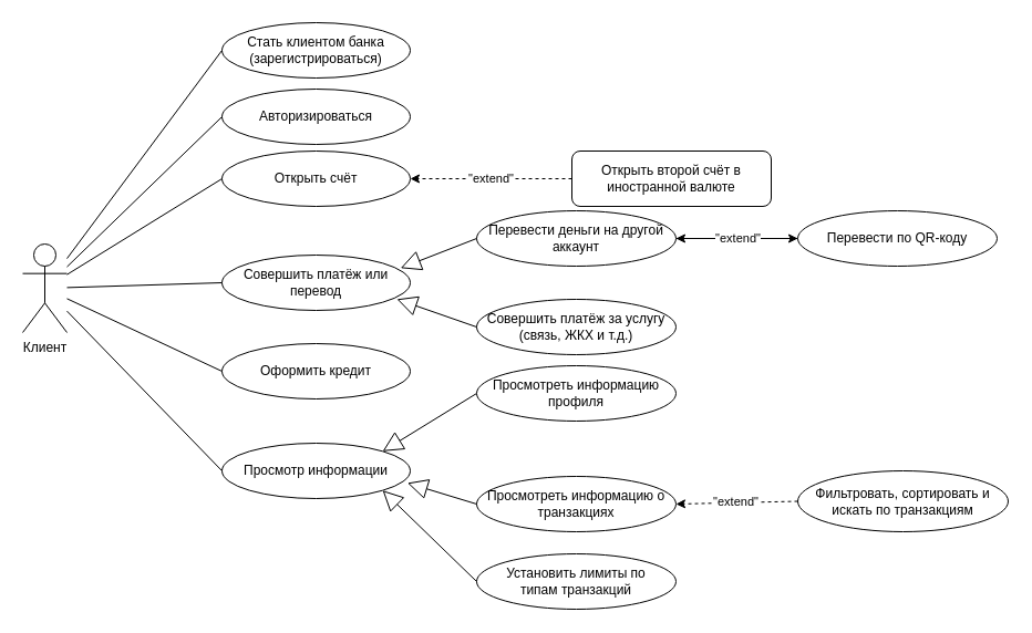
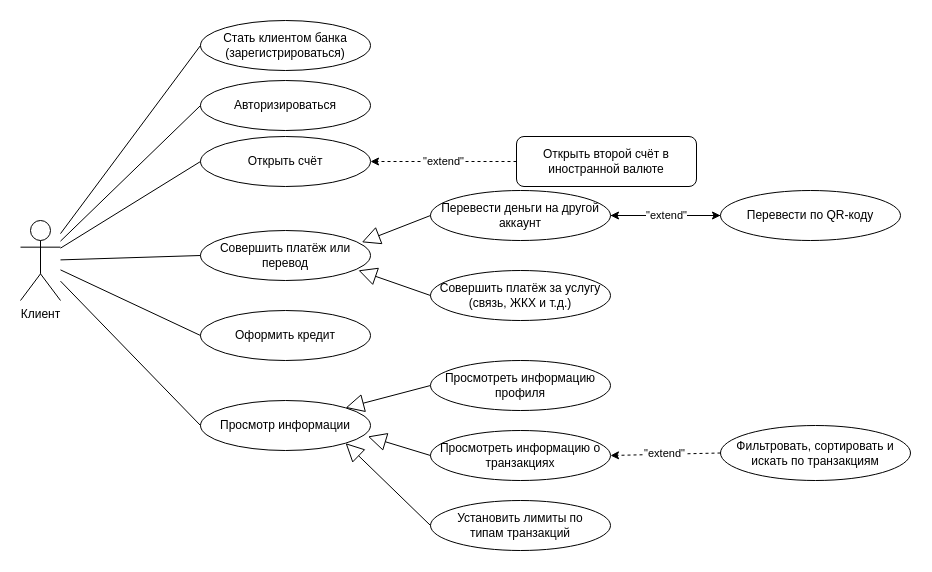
  <mxCell id="0" />
  <mxCell id="1" parent="0" />
  <mxCell id="2" value="Клиент" style="shape=umlActor;verticalLabelPosition=bottom;verticalAlign=top;html=1;" parent="1" vertex="1"><mxGeometry x="20" y="220" width="40" height="80" as="geometry" /></mxCell>
  <mxCell id="3" value="Стать клиентом банка (зарегистрироваться)" style="ellipse;whiteSpace=wrap;html=1;" parent="1" vertex="1"><mxGeometry x="200" y="20" width="170" height="50" as="geometry" /></mxCell>
  <mxCell id="4" value="Совершить платёж или перевод" style="ellipse;whiteSpace=wrap;html=1;" parent="1" vertex="1"><mxGeometry x="200" y="230" width="170" height="50" as="geometry" /></mxCell>
  <mxCell id="5" value="" style="edgeStyle=orthogonalEdgeStyle;rounded=0;orthogonalLoop=1;jettySize=auto;html=1;" edge="1" parent="1" source="6" target="12"><mxGeometry relative="1" as="geometry" /></mxCell>
  <mxCell id="6" value="Перевести деньги на другой аккаунт" style="ellipse;whiteSpace=wrap;html=1;" parent="1" vertex="1"><mxGeometry x="430" y="190" width="180" height="50" as="geometry" /></mxCell>
  <mxCell id="7" value="Совершить платёж за услугу (связь, ЖКХ и т.д.)" style="ellipse;whiteSpace=wrap;html=1;" parent="1" vertex="1"><mxGeometry x="430" y="270" width="180" height="50" as="geometry" /></mxCell>
  <mxCell id="8" value="" style="endArrow=block;endSize=16;endFill=0;html=1;rounded=0;entryX=0.949;entryY=0.236;entryDx=0;entryDy=0;entryPerimeter=0;exitX=0;exitY=0.5;exitDx=0;exitDy=0;" parent="1" source="6" target="4" edge="1"><mxGeometry width="160" relative="1" as="geometry"><mxPoint x="480" y="230" as="sourcePoint" /><mxPoint x="640" y="230" as="targetPoint" /></mxGeometry></mxCell>
  <mxCell id="9" value="" style="endArrow=block;endSize=16;endFill=0;html=1;rounded=0;entryX=0.929;entryY=0.797;entryDx=0;entryDy=0;entryPerimeter=0;exitX=0;exitY=0.5;exitDx=0;exitDy=0;" parent="1" source="7" target="4" edge="1"><mxGeometry width="160" relative="1" as="geometry"><mxPoint x="440" y="215" as="sourcePoint" /><mxPoint x="371" y="252" as="targetPoint" /></mxGeometry></mxCell>
  <mxCell id="10" value="" style="endArrow=classic;html=1;rounded=0;entryX=1;entryY=0.5;entryDx=0;entryDy=0;exitX=0;exitY=0.5;exitDx=0;exitDy=0;dashed=1;" parent="1" source="12" target="6" edge="1"><mxGeometry width="50" height="50" relative="1" as="geometry"><mxPoint x="670" y="240" as="sourcePoint" /><mxPoint x="750" y="120" as="targetPoint" /></mxGeometry></mxCell>
  <mxCell id="11" value="&quot;extend&quot;" style="edgeLabel;html=1;align=center;verticalAlign=middle;resizable=0;points=[];" parent="10" vertex="1" connectable="0"><mxGeometry x="0.009" y="-1" relative="1" as="geometry"><mxPoint as="offset" /></mxGeometry></mxCell>
  <mxCell id="12" value="Перевести по QR-коду" style="ellipse;whiteSpace=wrap;html=1;" parent="1" vertex="1"><mxGeometry x="720" y="190" width="180" height="50" as="geometry" /></mxCell>
  <mxCell id="13" value="Авторизироваться" style="ellipse;whiteSpace=wrap;html=1;" parent="1" vertex="1"><mxGeometry x="200" y="80" width="170" height="50" as="geometry" /></mxCell>
  <mxCell id="14" value="Оформить кредит" style="ellipse;whiteSpace=wrap;html=1;" parent="1" vertex="1"><mxGeometry x="200" y="310" width="170" height="50" as="geometry" /></mxCell>
  <mxCell id="15" value="Просмотр информации" style="ellipse;whiteSpace=wrap;html=1;" parent="1" vertex="1"><mxGeometry x="200" y="400" width="170" height="50" as="geometry" /></mxCell>
  <mxCell id="16" value="" style="endArrow=block;endSize=16;endFill=0;html=1;rounded=0;entryX=1;entryY=0;entryDx=0;entryDy=0;exitX=0;exitY=0.5;exitDx=0;exitDy=0;" parent="1" source="17" target="15" edge="1"><mxGeometry width="160" relative="1" as="geometry"><mxPoint x="440" y="370" as="sourcePoint" /><mxPoint x="368" y="280" as="targetPoint" /></mxGeometry></mxCell>
- <mxCell id="17" value="Просмотреть информацию профиля" style="ellipse;whiteSpace=wrap;html=1;" parent="1" vertex="1"><mxGeometry x="430" y="330" width="180" height="50" as="geometry" /></mxCell>
+ <mxCell id="17" value="Просмотреть информацию профиля" style="ellipse;whiteSpace=wrap;html=1;" parent="1" vertex="1"><mxGeometry x="430" y="360" width="180" height="50" as="geometry" /></mxCell>
  <mxCell id="18" value="Просмотреть информацию о транзакциях" style="ellipse;whiteSpace=wrap;html=1;" parent="1" vertex="1"><mxGeometry x="430" y="430" width="180" height="50" as="geometry" /></mxCell>
  <mxCell id="19" value="" style="endArrow=block;endSize=16;endFill=0;html=1;rounded=0;entryX=0.985;entryY=0.719;entryDx=0;entryDy=0;exitX=0;exitY=0.5;exitDx=0;exitDy=0;entryPerimeter=0;" parent="1" source="18" target="15" edge="1"><mxGeometry width="160" relative="1" as="geometry"><mxPoint x="440" y="385" as="sourcePoint" /><mxPoint x="355" y="417" as="targetPoint" /></mxGeometry></mxCell>
  <mxCell id="20" value="Фильтровать, сортировать и искать по транзакциям" style="ellipse;whiteSpace=wrap;html=1;" parent="1" vertex="1"><mxGeometry x="720" y="425" width="190" height="55" as="geometry" /></mxCell>
  <mxCell id="21" value="" style="endArrow=classic;html=1;rounded=0;entryX=1;entryY=0.5;entryDx=0;entryDy=0;exitX=0;exitY=0.5;exitDx=0;exitDy=0;dashed=1;" parent="1" source="20" target="18" edge="1"><mxGeometry width="50" height="50" relative="1" as="geometry"><mxPoint x="730" y="225" as="sourcePoint" /><mxPoint x="620" y="225" as="targetPoint" /></mxGeometry></mxCell>
  <mxCell id="22" value="&quot;extend&quot;" style="edgeLabel;html=1;align=center;verticalAlign=middle;resizable=0;points=[];" parent="21" vertex="1" connectable="0"><mxGeometry x="0.009" y="-1" relative="1" as="geometry"><mxPoint as="offset" /></mxGeometry></mxCell>
  <mxCell id="23" value="" style="endArrow=none;html=1;rounded=0;entryX=0;entryY=0.5;entryDx=0;entryDy=0;" parent="1" source="2" target="3" edge="1"><mxGeometry width="50" height="50" relative="1" as="geometry"><mxPoint x="440" y="370" as="sourcePoint" /><mxPoint x="490" y="320" as="targetPoint" /></mxGeometry></mxCell>
  <mxCell id="24" value="" style="endArrow=none;html=1;rounded=0;entryX=0;entryY=0.5;entryDx=0;entryDy=0;" parent="1" source="2" target="13" edge="1"><mxGeometry width="50" height="50" relative="1" as="geometry"><mxPoint x="70" y="252" as="sourcePoint" /><mxPoint x="210" y="125" as="targetPoint" /></mxGeometry></mxCell>
  <mxCell id="25" value="" style="endArrow=none;html=1;rounded=0;entryX=0;entryY=0.5;entryDx=0;entryDy=0;" parent="1" source="2" target="4" edge="1"><mxGeometry width="50" height="50" relative="1" as="geometry"><mxPoint x="120" y="310" as="sourcePoint" /><mxPoint x="210" y="195" as="targetPoint" /></mxGeometry></mxCell>
  <mxCell id="26" value="" style="endArrow=none;html=1;rounded=0;entryX=0;entryY=0.5;entryDx=0;entryDy=0;" parent="1" source="2" target="14" edge="1"><mxGeometry width="50" height="50" relative="1" as="geometry"><mxPoint x="120" y="400" as="sourcePoint" /><mxPoint x="210" y="265" as="targetPoint" /></mxGeometry></mxCell>
  <mxCell id="27" value="" style="endArrow=none;html=1;rounded=0;entryX=0;entryY=0.5;entryDx=0;entryDy=0;" parent="1" source="2" target="15" edge="1"><mxGeometry width="50" height="50" relative="1" as="geometry"><mxPoint x="60" y="460" as="sourcePoint" /><mxPoint x="210" y="345" as="targetPoint" /></mxGeometry></mxCell>
  <mxCell id="28" value="Установить лимиты по &lt;br&gt;типам транзакций" style="ellipse;whiteSpace=wrap;html=1;" parent="1" vertex="1"><mxGeometry x="430" y="500" width="180" height="50" as="geometry" /></mxCell>
  <mxCell id="29" value="" style="endArrow=block;endSize=16;endFill=0;html=1;rounded=0;entryX=1;entryY=1;entryDx=0;entryDy=0;exitX=0;exitY=0.5;exitDx=0;exitDy=0;" parent="1" source="28" target="15" edge="1"><mxGeometry width="160" relative="1" as="geometry"><mxPoint x="440" y="485" as="sourcePoint" /><mxPoint x="356" y="452" as="targetPoint" /></mxGeometry></mxCell>
  <mxCell id="30" value="Открыть счёт" style="ellipse;whiteSpace=wrap;html=1;" vertex="1" parent="1"><mxGeometry x="200" y="136" width="170" height="50" as="geometry" /></mxCell>
  <mxCell id="31" value="" style="endArrow=none;html=1;rounded=0;entryX=0;entryY=0.5;entryDx=0;entryDy=0;" edge="1" parent="1" source="2" target="30"><mxGeometry width="50" height="50" relative="1" as="geometry"><mxPoint x="70" y="251" as="sourcePoint" /><mxPoint x="210" y="115" as="targetPoint" /></mxGeometry></mxCell>
  <mxCell id="32" value="" style="endArrow=classic;html=1;rounded=0;entryX=1;entryY=0.5;entryDx=0;entryDy=0;dashed=1;exitX=0;exitY=0.5;exitDx=0;exitDy=0;" edge="1" parent="1" source="34" target="30"><mxGeometry width="50" height="50" relative="1" as="geometry"><mxPoint x="490" y="160" as="sourcePoint" /><mxPoint x="410" y="174.5" as="targetPoint" /></mxGeometry></mxCell>
  <mxCell id="33" value="&quot;extend&quot;" style="edgeLabel;html=1;align=center;verticalAlign=middle;resizable=0;points=[];" vertex="1" connectable="0" parent="32"><mxGeometry x="0.009" y="-1" relative="1" as="geometry"><mxPoint as="offset" /></mxGeometry></mxCell>
  <mxCell id="34" value="Открыть второй счёт в иностранной валюте" style="whiteSpace=wrap;html=1;rounded=1;" vertex="1" parent="1"><mxGeometry x="516" y="136" width="180" height="50" as="geometry" /></mxCell>
